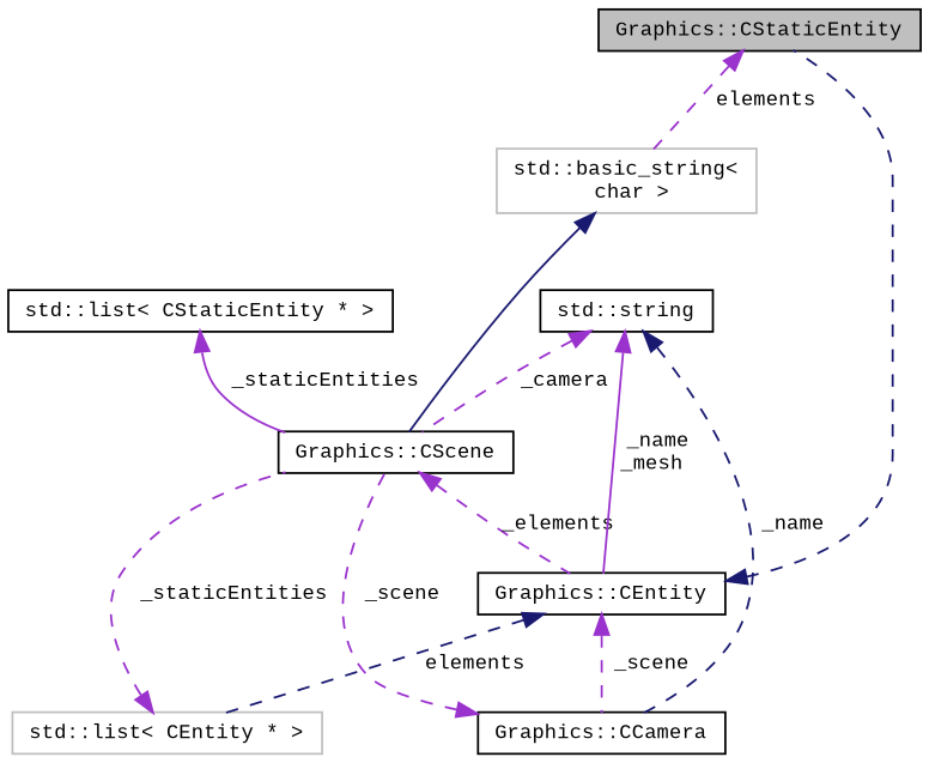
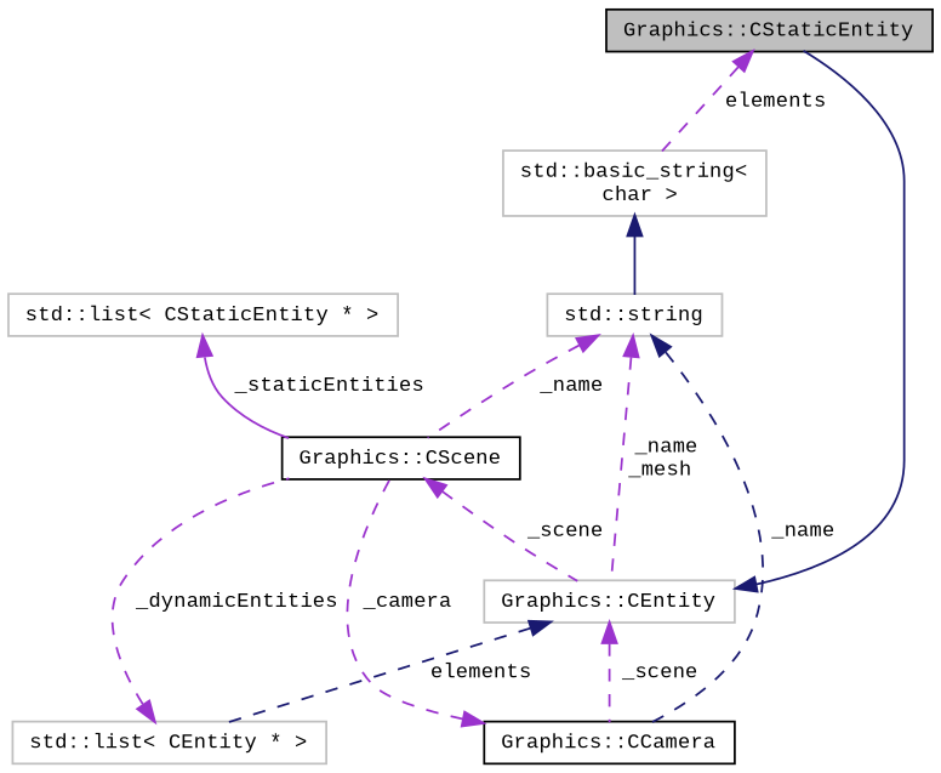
  digraph {
    fontname="Liberation Mono"
    node [color=black fillcolor=white fontname="Liberation Mono" fontsize=10 shape=record style=filled]
    edge [color=darkorchid3 dir=back fontname="Liberation Mono" fontsize=10 labelfontname=FreeSans labelfontsize=10 style=dashed]
    n1 [fillcolor=grey75 fontcolor=black height=0.2 label="Graphics::CStaticEntity" width=0.4]
    n2 [color=grey75 height=0.2 label="std::basic_string\<\l char \>" width=0.4]
-   n3 [height=0.2 label="std::list\< CStaticEntity * \>" width=0.4]
+   n3 [color=grey75 height=0.2 label="std::list\< CStaticEntity * \>" width=0.4]
    n4 [height=0.2 label="Graphics::CScene" width=0.4]
-   n5 [height=0.2 label="Graphics::CEntity" width=0.4]
+   n5 [color=grey75 height=0.2 label="Graphics::CEntity" width=0.4]
    n6 [color=grey75 height=0.2 label="std::list\< CEntity * \>" width=0.4]
    n7 [height=0.2 label="Graphics::CCamera" width=0.4]
-   n8 [height=0.2 label="std::string" width=0.4]
+   n8 [color=grey75 height=0.2 label="std::string" width=0.4]
    n1 -> n2 [label=" elements"]
-   n2 -> n4 [color=midnightblue style=solid]
+   n2 -> n8 [color=midnightblue style=solid]
    n3 -> n4 [label=" _staticEntities" style=solid]
-   n4 -> n5 [label=" _elements"]
-   n5 -> n1 [color=midnightblue]
+   n4 -> n5 [label=" _scene"]
+   n5 -> n1 [color=midnightblue style=solid]
    n5 -> n6 [color=midnightblue label=" elements"]
    n5 -> n7 [label=" _scene"]
-   n6 -> n4 [label=" _staticEntities"]
-   n7 -> n4 [label=" _scene"]
-   n8 -> n4 [label=" _camera"]
-   n8 -> n5 [label=" _name\n_mesh" style=solid]
+   n6 -> n4 [label=" _dynamicEntities"]
+   n7 -> n4 [label=" _camera"]
+   n8 -> n4 [label=" _name"]
+   n8 -> n5 [label=" _name\n_mesh"]
    n8 -> n7 [color=midnightblue label=" _name"]
  }
